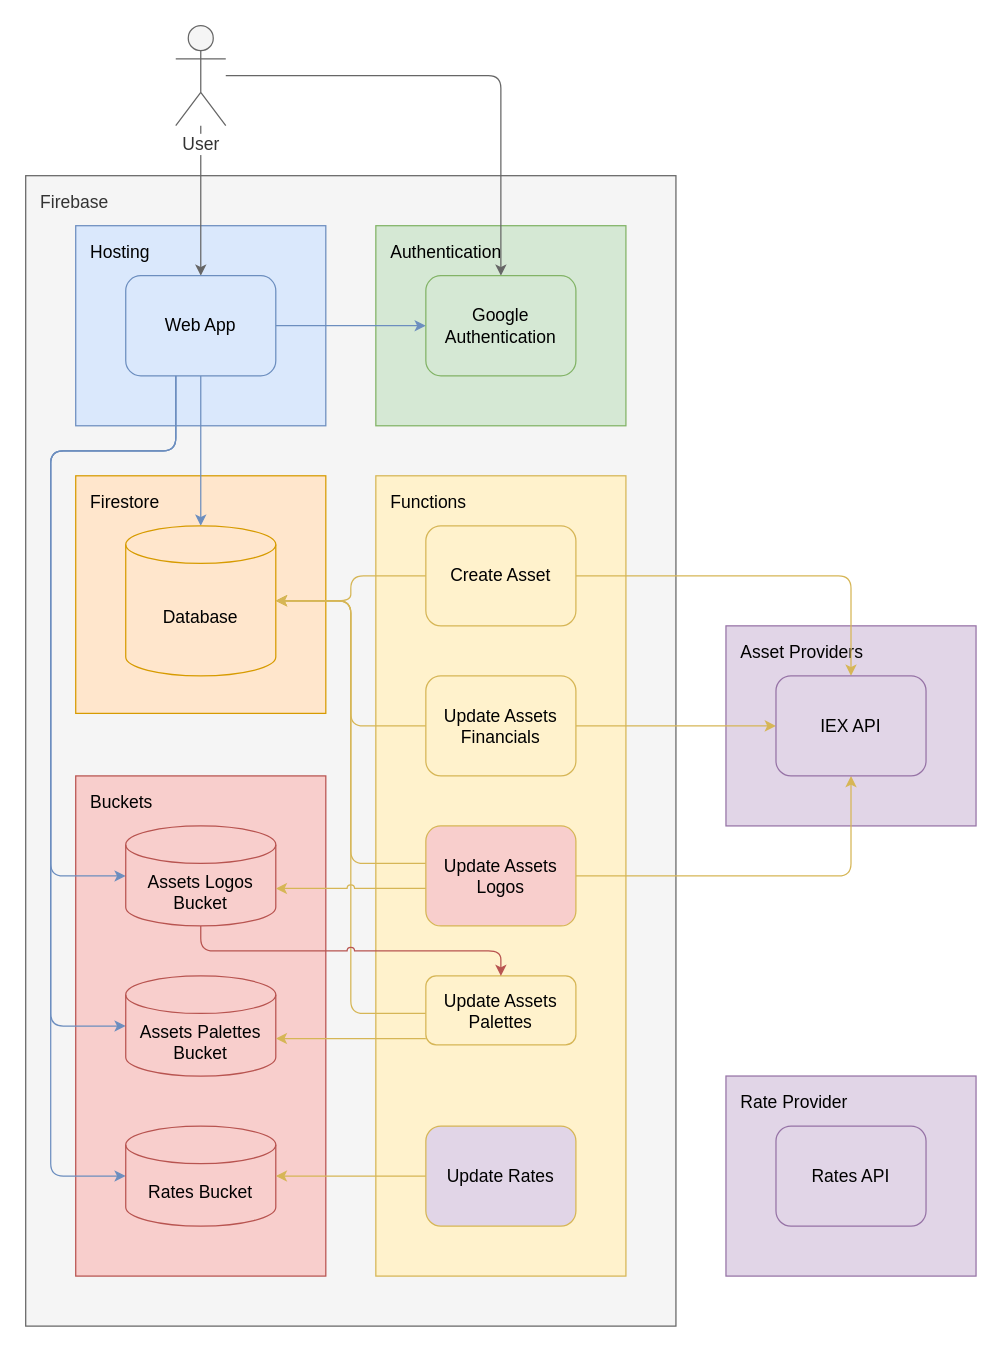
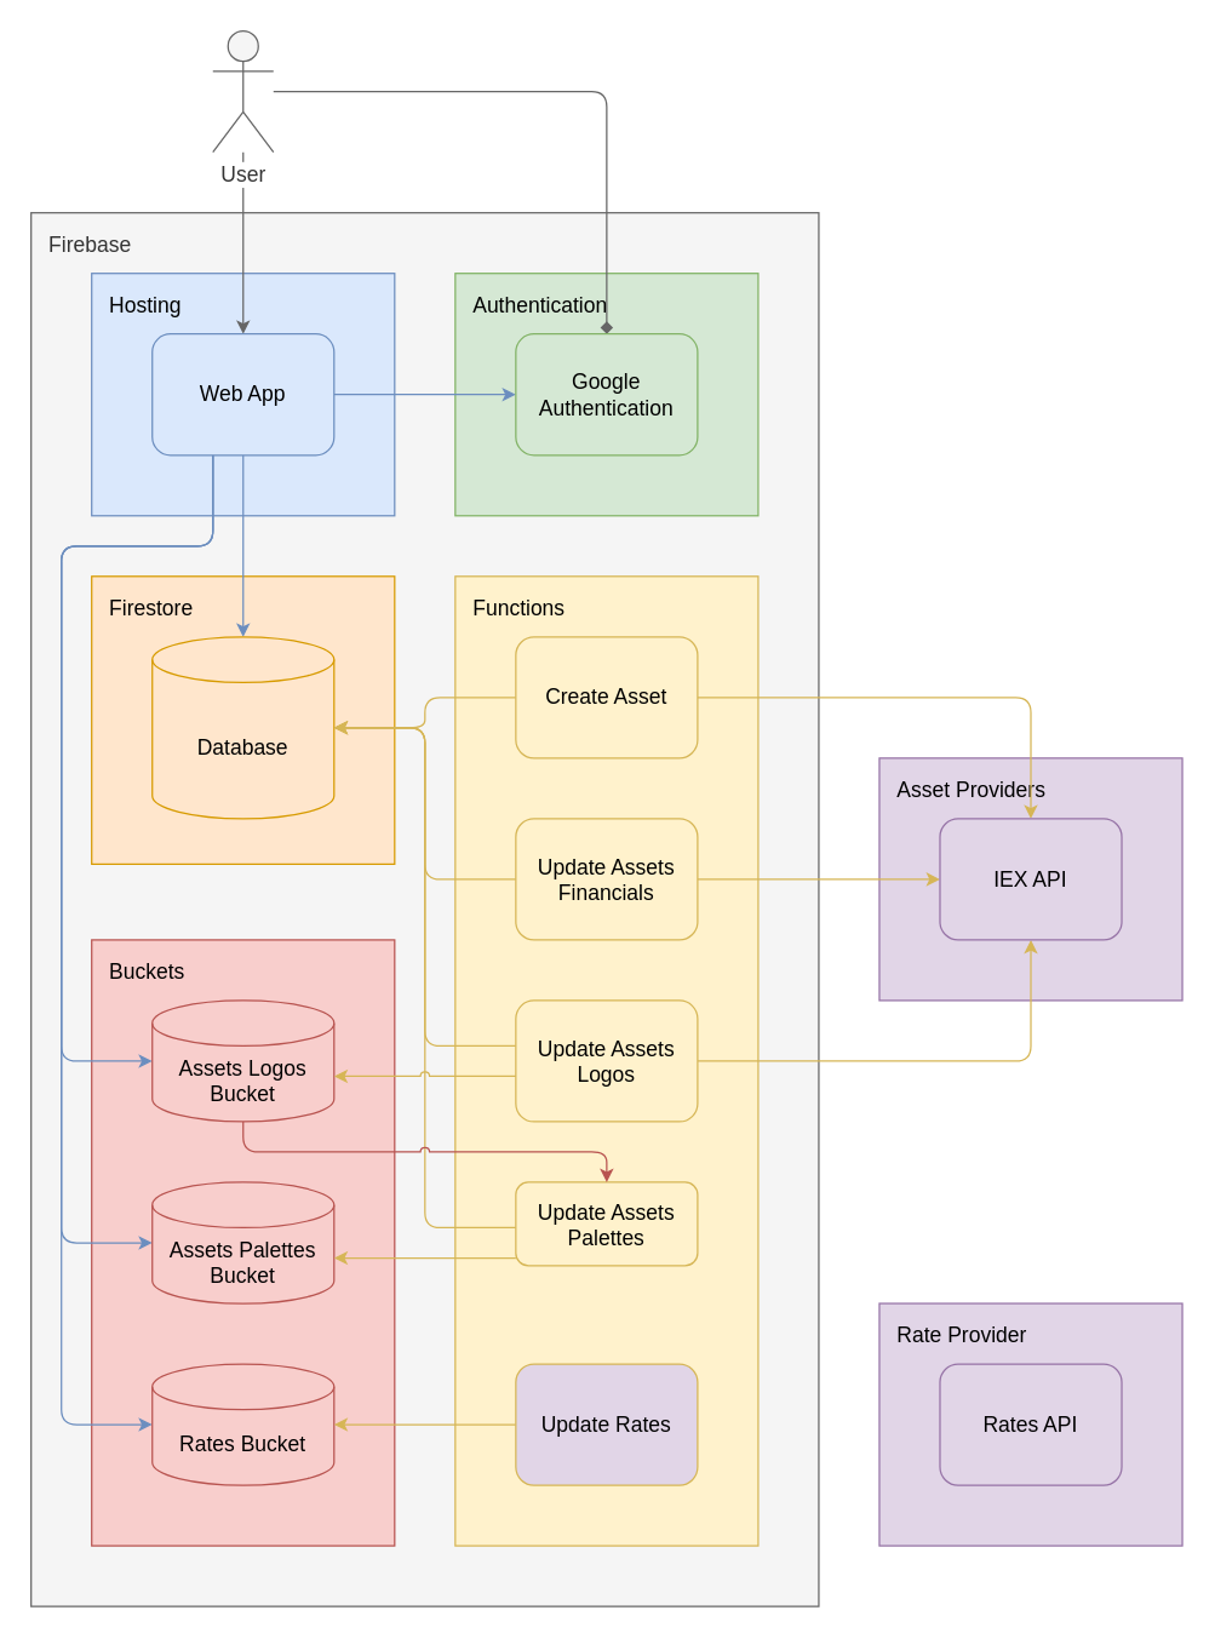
  <mxCell id="0" />
  <mxCell id="1" parent="0" />
  <mxCell id="2" value="Rate Provider" style="rounded=0;whiteSpace=wrap;html=1;verticalAlign=top;fontSize=14;fillColor=#e1d5e7;strokeColor=#9673a6;align=left;spacing=8;spacingLeft=4;" vertex="1" parent="1"><mxGeometry x="580" y="860" width="200" height="160" as="geometry" /></mxCell>
  <mxCell id="3" value="Asset Providers" style="rounded=0;whiteSpace=wrap;html=1;verticalAlign=top;fontSize=14;fillColor=#e1d5e7;strokeColor=#9673a6;align=left;spacing=8;spacingLeft=4;" vertex="1" parent="1"><mxGeometry x="580" y="500" width="200" height="160" as="geometry" /></mxCell>
  <mxCell id="4" value="Firebase" style="rounded=0;whiteSpace=wrap;html=1;verticalAlign=top;fontSize=14;fillColor=#f5f5f5;strokeColor=#666666;fontColor=#333333;align=left;spacing=8;spacingLeft=4;" vertex="1" parent="1"><mxGeometry x="20" y="140" width="520" height="920" as="geometry" /></mxCell>
  <mxCell id="5" value="Functions" style="rounded=0;whiteSpace=wrap;html=1;verticalAlign=top;fontSize=14;fillColor=#fff2cc;strokeColor=#d6b656;align=left;spacing=8;spacingLeft=4;" vertex="1" parent="1"><mxGeometry x="300" y="380" width="200" height="640" as="geometry" /></mxCell>
  <mxCell id="6" value="Buckets" style="rounded=0;whiteSpace=wrap;html=1;verticalAlign=top;fontSize=14;fillColor=#f8cecc;strokeColor=#b85450;align=left;spacing=8;spacingLeft=4;" vertex="1" parent="1"><mxGeometry x="60" y="620" width="200" height="400" as="geometry" /></mxCell>
  <mxCell id="7" value="Firestore" style="rounded=0;whiteSpace=wrap;html=1;verticalAlign=top;fontSize=14;fillColor=#ffe6cc;strokeColor=#d79b00;align=left;spacing=8;spacingLeft=4;" vertex="1" parent="1"><mxGeometry x="60" y="380" width="200" height="190" as="geometry" /></mxCell>
  <mxCell id="8" value="Hosting" style="rounded=0;whiteSpace=wrap;html=1;verticalAlign=top;fontSize=14;fillColor=#dae8fc;strokeColor=#6c8ebf;align=left;spacing=8;spacingLeft=4;" vertex="1" parent="1"><mxGeometry x="60" y="180" width="200" height="160" as="geometry" /></mxCell>
  <mxCell id="9" value="Authentication" style="rounded=0;whiteSpace=wrap;html=1;verticalAlign=top;fontSize=14;fillColor=#d5e8d4;strokeColor=#82b366;align=left;spacing=8;spacingLeft=4;" vertex="1" parent="1"><mxGeometry x="300" y="180" width="200" height="160" as="geometry" /></mxCell>
  <mxCell id="10" style="edgeStyle=orthogonalEdgeStyle;rounded=1;orthogonalLoop=1;jettySize=auto;html=1;fontSize=14;fillColor=#f5f5f5;strokeColor=#666666;" edge="1" parent="1" source="40" target="17"><mxGeometry relative="1" as="geometry" /></mxCell>
- <mxCell id="11" style="edgeStyle=orthogonalEdgeStyle;rounded=1;orthogonalLoop=1;jettySize=auto;html=1;fontSize=14;fillColor=#f5f5f5;strokeColor=#666666;" edge="1" parent="1" source="40" target="18"><mxGeometry relative="1" as="geometry" /></mxCell>
+ <mxCell id="11" style="edgeStyle=orthogonalEdgeStyle;rounded=1;orthogonalLoop=1;jettySize=auto;html=1;fontSize=14;fillColor=#f5f5f5;strokeColor=#666666;endArrow=diamond;" edge="1" parent="1" source="40" target="18"><mxGeometry relative="1" as="geometry" /></mxCell>
  <mxCell id="12" style="edgeStyle=orthogonalEdgeStyle;rounded=0;orthogonalLoop=1;jettySize=auto;html=1;fontSize=14;fillColor=#dae8fc;strokeColor=#6c8ebf;" edge="1" parent="1" source="17" target="18"><mxGeometry relative="1" as="geometry"><mxPoint x="330" y="210" as="sourcePoint" /><Array as="points"><mxPoint x="430" y="250" /><mxPoint x="430" y="250" /></Array></mxGeometry></mxCell>
  <mxCell id="13" style="edgeStyle=orthogonalEdgeStyle;rounded=1;orthogonalLoop=1;jettySize=auto;html=1;fontSize=14;fillColor=#dae8fc;strokeColor=#6c8ebf;" edge="1" parent="1" source="17" target="22"><mxGeometry relative="1" as="geometry" /></mxCell>
  <mxCell id="14" style="edgeStyle=orthogonalEdgeStyle;rounded=1;orthogonalLoop=1;jettySize=auto;html=1;fontSize=14;fillColor=#dae8fc;strokeColor=#6c8ebf;" edge="1" parent="1" source="17" target="21"><mxGeometry relative="1" as="geometry"><Array as="points"><mxPoint x="140" y="360" /><mxPoint x="40" y="360" /><mxPoint x="40" y="940" /></Array></mxGeometry></mxCell>
  <mxCell id="15" style="edgeStyle=orthogonalEdgeStyle;rounded=1;orthogonalLoop=1;jettySize=auto;html=1;fontSize=14;fillColor=#dae8fc;strokeColor=#6c8ebf;" edge="1" parent="1" source="17" target="19"><mxGeometry relative="1" as="geometry"><Array as="points"><mxPoint x="140" y="360" /><mxPoint x="40" y="360" /><mxPoint x="40" y="820" /></Array></mxGeometry></mxCell>
  <mxCell id="16" style="edgeStyle=orthogonalEdgeStyle;rounded=1;orthogonalLoop=1;jettySize=auto;html=1;fontSize=14;fillColor=#dae8fc;strokeColor=#6c8ebf;" edge="1" parent="1" source="17" target="20"><mxGeometry relative="1" as="geometry"><Array as="points"><mxPoint x="140" y="360" /><mxPoint x="40" y="360" /><mxPoint x="40" y="700" /></Array></mxGeometry></mxCell>
  <mxCell id="17" value="Web App" style="rounded=1;whiteSpace=wrap;html=1;fontSize=14;fillColor=#dae8fc;strokeColor=#6c8ebf;" vertex="1" parent="1"><mxGeometry x="100" y="220" width="120" height="80" as="geometry" /></mxCell>
  <mxCell id="18" value="Google Authentication" style="rounded=1;whiteSpace=wrap;html=1;fontSize=14;fillColor=#d5e8d4;strokeColor=#82b366;" vertex="1" parent="1"><mxGeometry x="340" y="220" width="120" height="80" as="geometry" /></mxCell>
  <mxCell id="19" value="Assets Palettes Bucket" style="shape=cylinder3;whiteSpace=wrap;html=1;boundedLbl=1;backgroundOutline=1;size=15;fontSize=14;fillColor=#f8cecc;strokeColor=#b85450;" vertex="1" parent="1"><mxGeometry x="100" y="780" width="120" height="80" as="geometry" /></mxCell>
  <mxCell id="20" value="Assets Logos Bucket" style="shape=cylinder3;whiteSpace=wrap;html=1;boundedLbl=1;backgroundOutline=1;size=15;fontSize=14;fillColor=#f8cecc;strokeColor=#b85450;" vertex="1" parent="1"><mxGeometry x="100" y="660" width="120" height="80" as="geometry" /></mxCell>
  <mxCell id="21" value="Rates Bucket" style="shape=cylinder3;whiteSpace=wrap;html=1;boundedLbl=1;backgroundOutline=1;size=15;fontSize=14;fillColor=#f8cecc;strokeColor=#b85450;" vertex="1" parent="1"><mxGeometry x="100" y="900" width="120" height="80" as="geometry" /></mxCell>
  <mxCell id="22" value="Database" style="shape=cylinder3;whiteSpace=wrap;html=1;boundedLbl=1;backgroundOutline=1;size=15;fontSize=14;fillColor=#ffe6cc;strokeColor=#d79b00;" vertex="1" parent="1"><mxGeometry x="100" y="420" width="120" height="120" as="geometry" /></mxCell>
  <mxCell id="23" style="edgeStyle=orthogonalEdgeStyle;rounded=1;orthogonalLoop=1;jettySize=auto;html=1;fontSize=14;fillColor=#fff2cc;strokeColor=#d6b656;" edge="1" parent="1" source="25" target="37"><mxGeometry relative="1" as="geometry" /></mxCell>
  <mxCell id="24" style="edgeStyle=orthogonalEdgeStyle;rounded=1;orthogonalLoop=1;jettySize=auto;html=1;fontSize=14;entryX=1;entryY=0.5;entryDx=0;entryDy=0;entryPerimeter=0;fillColor=#fff2cc;strokeColor=#d6b656;" edge="1" parent="1" source="25" target="22"><mxGeometry relative="1" as="geometry"><Array as="points" /></mxGeometry></mxCell>
  <mxCell id="25" value="Create Asset" style="rounded=1;whiteSpace=wrap;html=1;fontSize=14;fillColor=#fff2cc;strokeColor=#d6b656;" vertex="1" parent="1"><mxGeometry x="340" y="420" width="120" height="80" as="geometry" /></mxCell>
  <mxCell id="26" style="edgeStyle=orthogonalEdgeStyle;rounded=1;orthogonalLoop=1;jettySize=auto;html=1;fontSize=14;fillColor=#fff2cc;strokeColor=#d6b656;" edge="1" parent="1" source="28" target="37"><mxGeometry relative="1" as="geometry" /></mxCell>
  <mxCell id="27" style="edgeStyle=orthogonalEdgeStyle;rounded=1;orthogonalLoop=1;jettySize=auto;html=1;fontSize=14;fillColor=#fff2cc;strokeColor=#d6b656;" edge="1" parent="1" source="28" target="22"><mxGeometry relative="1" as="geometry"><Array as="points"><mxPoint x="280" y="580" /><mxPoint x="280" y="480" /></Array></mxGeometry></mxCell>
  <mxCell id="28" value="Update Assets Financials" style="rounded=1;whiteSpace=wrap;html=1;fontSize=14;fillColor=#fff2cc;strokeColor=#d6b656;" vertex="1" parent="1"><mxGeometry x="340" y="540" width="120" height="80" as="geometry" /></mxCell>
  <mxCell id="29" style="edgeStyle=orthogonalEdgeStyle;rounded=1;orthogonalLoop=1;jettySize=auto;html=1;fontSize=14;fillColor=#fff2cc;strokeColor=#d6b656;" edge="1" parent="1" source="31" target="37"><mxGeometry relative="1" as="geometry" /></mxCell>
  <mxCell id="30" style="edgeStyle=orthogonalEdgeStyle;rounded=1;orthogonalLoop=1;jettySize=auto;html=1;fontSize=14;fillColor=#fff2cc;strokeColor=#d6b656;" edge="1" parent="1" source="31" target="22"><mxGeometry relative="1" as="geometry"><Array as="points"><mxPoint x="280" y="690" /><mxPoint x="280" y="480" /></Array></mxGeometry></mxCell>
- <mxCell id="31" value="Update Assets Logos" style="rounded=1;whiteSpace=wrap;html=1;fontSize=14;fillColor=#f8cecc;strokeColor=#d6b656;" vertex="1" parent="1"><mxGeometry x="340" y="660" width="120" height="80" as="geometry" /></mxCell>
+ <mxCell id="31" value="Update Assets Logos" style="rounded=1;whiteSpace=wrap;html=1;fontSize=14;fillColor=#fff2cc;strokeColor=#d6b656;" vertex="1" parent="1"><mxGeometry x="340" y="660" width="120" height="80" as="geometry" /></mxCell>
  <mxCell id="32" style="edgeStyle=orthogonalEdgeStyle;rounded=1;orthogonalLoop=1;jettySize=auto;html=1;fontSize=14;fillColor=#fff2cc;strokeColor=#d6b656;" edge="1" parent="1" source="34" target="19"><mxGeometry relative="1" as="geometry"><Array as="points"><mxPoint x="300" y="830" /><mxPoint x="300" y="830" /></Array></mxGeometry></mxCell>
  <mxCell id="33" style="edgeStyle=orthogonalEdgeStyle;rounded=1;orthogonalLoop=1;jettySize=auto;html=1;fontSize=14;fillColor=#fff2cc;strokeColor=#d6b656;" edge="1" parent="1" source="34" target="22"><mxGeometry relative="1" as="geometry"><Array as="points"><mxPoint x="280" y="810" /><mxPoint x="280" y="480" /></Array></mxGeometry></mxCell>
  <mxCell id="34" value="Update Assets Palettes" style="rounded=1;whiteSpace=wrap;html=1;fontSize=14;fillColor=#fff2cc;strokeColor=#d6b656;" vertex="1" parent="1"><mxGeometry x="340" y="780" width="120" height="55" as="geometry" /></mxCell>
  <mxCell id="35" style="edgeStyle=orthogonalEdgeStyle;rounded=1;orthogonalLoop=1;jettySize=auto;html=1;entryX=1;entryY=0.5;entryDx=0;entryDy=0;entryPerimeter=0;fontSize=14;fillColor=#fff2cc;strokeColor=#d6b656;" edge="1" parent="1" source="36" target="21"><mxGeometry relative="1" as="geometry" /></mxCell>
  <mxCell id="36" value="Update Rates" style="rounded=1;whiteSpace=wrap;html=1;fontSize=14;fillColor=#e1d5e7;strokeColor=#d6b656;" vertex="1" parent="1"><mxGeometry x="340" y="900" width="120" height="80" as="geometry" /></mxCell>
  <mxCell id="37" value="IEX API" style="rounded=1;whiteSpace=wrap;html=1;fontSize=14;fillColor=#e1d5e7;strokeColor=#9673a6;" vertex="1" parent="1"><mxGeometry x="620" y="540" width="120" height="80" as="geometry" /></mxCell>
  <mxCell id="38" value="Rates API" style="rounded=1;whiteSpace=wrap;html=1;fontSize=14;fillColor=#e1d5e7;strokeColor=#9673a6;" vertex="1" parent="1"><mxGeometry x="620" y="900" width="120" height="80" as="geometry" /></mxCell>
  <mxCell id="39" style="edgeStyle=orthogonalEdgeStyle;rounded=1;orthogonalLoop=1;jettySize=auto;html=1;fontSize=14;jumpStyle=arc;fillColor=#f8cecc;strokeColor=#b85450;" edge="1" parent="1" source="20" target="34"><mxGeometry relative="1" as="geometry"><Array as="points"><mxPoint x="160" y="760" /><mxPoint x="400" y="760" /></Array></mxGeometry></mxCell>
  <mxCell id="40" value="User" style="shape=umlActor;verticalLabelPosition=bottom;verticalAlign=top;html=1;outlineConnect=0;fontSize=14;labelBackgroundColor=#ffffff;fillColor=#f5f5f5;strokeColor=#666666;fontColor=#333333;" vertex="1" parent="1"><mxGeometry x="140" y="20" width="40" height="80" as="geometry" /></mxCell>
  <mxCell id="41" style="edgeStyle=orthogonalEdgeStyle;rounded=1;orthogonalLoop=1;jettySize=auto;html=1;fontSize=14;jumpStyle=arc;fillColor=#fff2cc;strokeColor=#d6b656;" edge="1" parent="1" source="31" target="20"><mxGeometry relative="1" as="geometry"><Array as="points"><mxPoint x="240" y="710" /><mxPoint x="240" y="710" /></Array></mxGeometry></mxCell>
